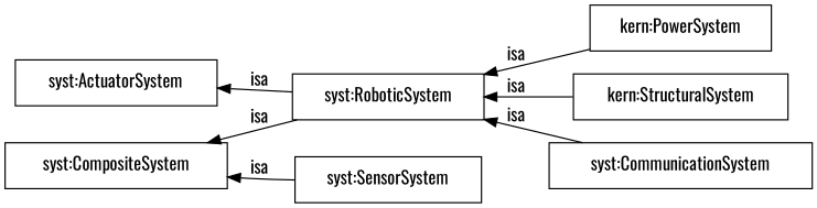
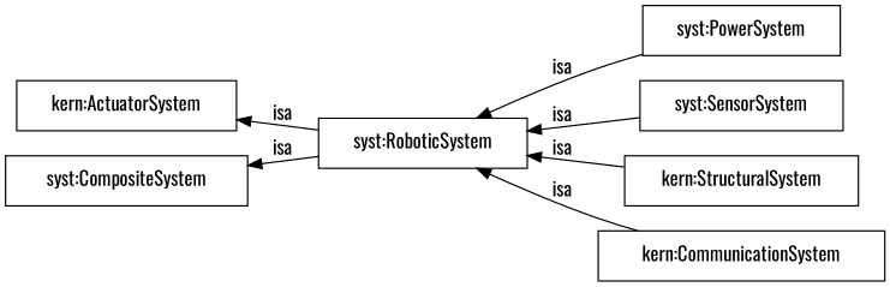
  digraph {
    fontname=Oswald
    rankdir=LR
    node [color="0.0,0.0,0.0" fontcolor="0.0,0.0,0.0" fontname=Oswald shape=box]
    edge [color="0.0,0.0,0.0" dir=back fontcolor="0.0,0.0,0.0" fontname=Oswald]
-   n1 [height=0.50 label="kern:PowerSystem" width=1.97]
+   n1 [height=0.50 label="syst:PowerSystem" width=1.97]
    n2 [height=0.50 label="syst:RoboticSystem" width=2.08]
    n3 [height=0.50 label="syst:SensorSystem" width=2.03]
    n4 [height=0.50 label="kern:StructuralSystem" width=2.33]
-   n5 [height=0.50 label="syst:CommunicationSystem" width=2.86]
-   n6 [height=0.50 label="syst:ActuatorSystem" width=2.19]
+   n5 [height=0.50 label="kern:CommunicationSystem" width=2.86]
+   n6 [height=0.50 label="kern:ActuatorSystem" width=2.19]
    n7 [height=0.50 label="syst:CompositeSystem" width=2.42]
    n2 -> n1 [label=isa]
-   n7 -> n3 [label=isa]
+   n2 -> n3 [label=isa]
    n2 -> n4 [label=isa]
    n2 -> n5 [label=isa]
    n6 -> n2 [label=isa]
    n7 -> n2 [label=isa]
  }
